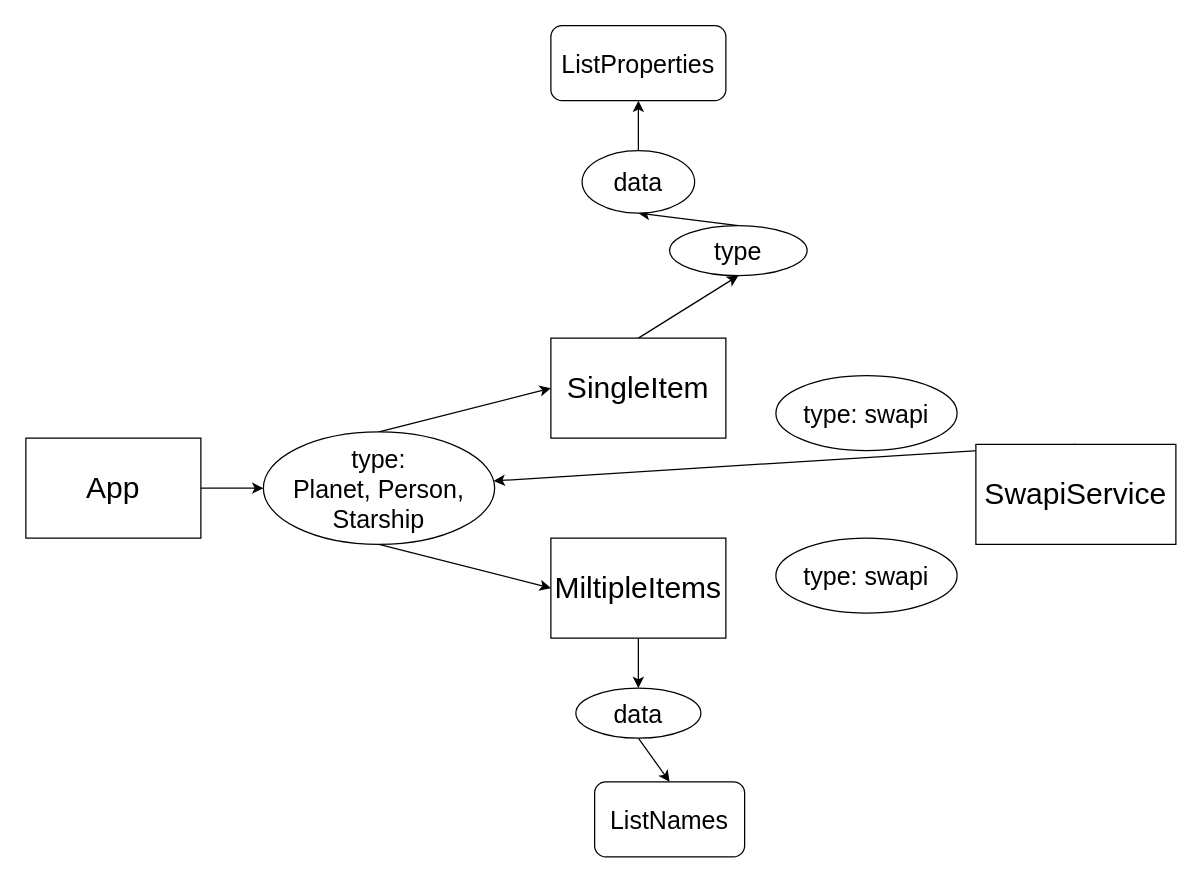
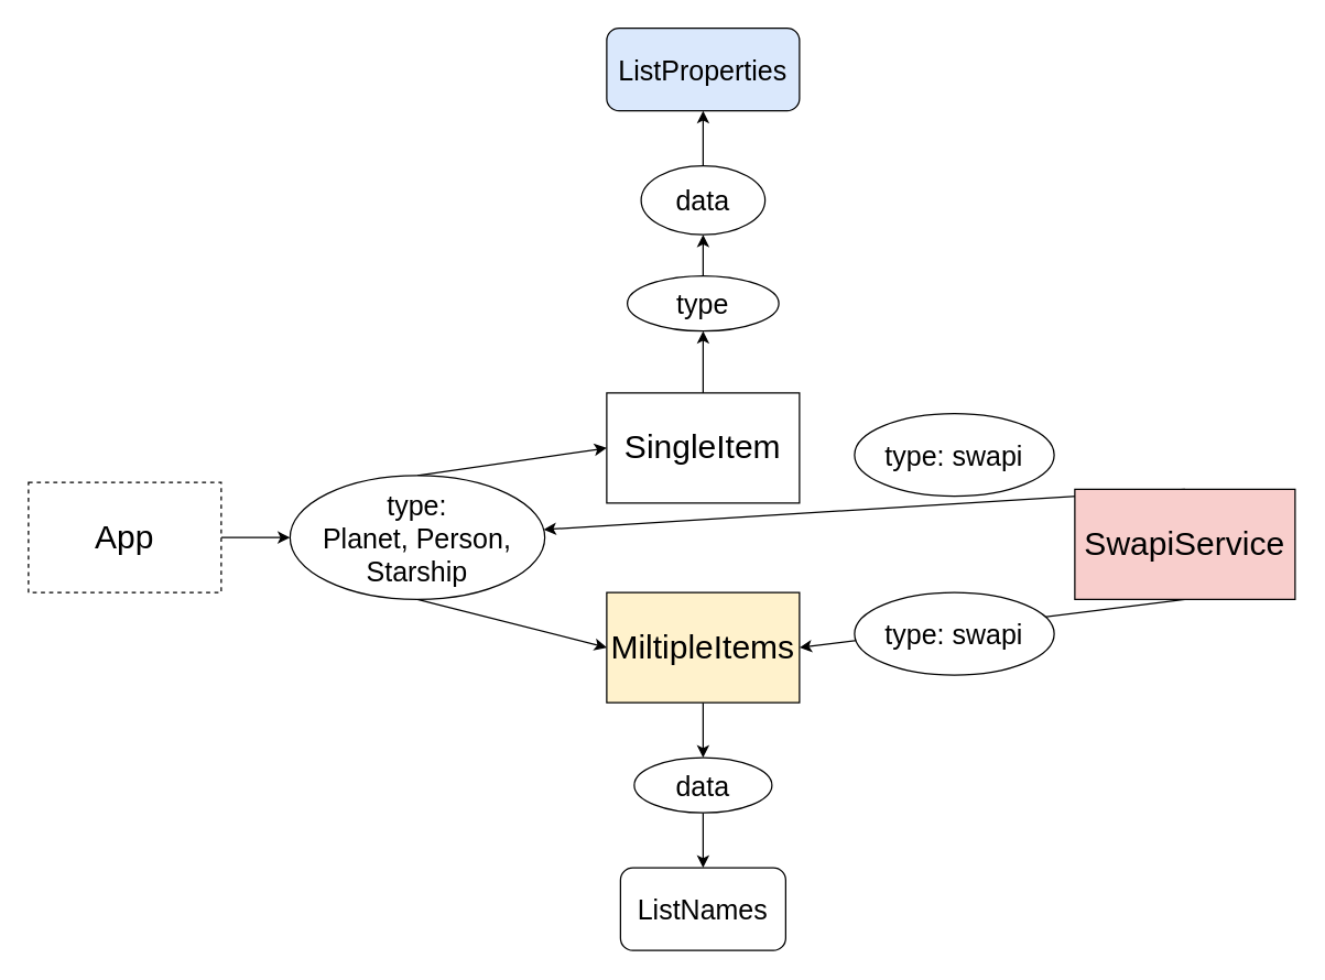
  <mxCell id="0" />
  <mxCell id="1" parent="0" />
  <mxCell id="2" style="edgeStyle=none;html=1;exitX=1;exitY=0.5;exitDx=0;exitDy=0;entryX=0;entryY=0.5;entryDx=0;entryDy=0;fontSize=20;" edge="1" parent="1" source="3"><mxGeometry relative="1" as="geometry"><mxPoint x="210" y="390" as="targetPoint" /></mxGeometry></mxCell>
- <mxCell id="3" value="App" style="rounded=0;whiteSpace=wrap;html=1;fontSize=24;" vertex="1" parent="1"><mxGeometry x="20" y="350" width="140" height="80" as="geometry" /></mxCell>
+ <mxCell id="3" value="App" style="rounded=0;whiteSpace=wrap;html=1;fontSize=24;dashed=1;" vertex="1" parent="1"><mxGeometry x="20" y="350" width="140" height="80" as="geometry" /></mxCell>
  <mxCell id="4" style="edgeStyle=none;html=1;exitX=0.5;exitY=0;exitDx=0;exitDy=0;entryX=0.5;entryY=1;entryDx=0;entryDy=0;fontSize=20;" edge="1" parent="1" source="5" target="17"><mxGeometry relative="1" as="geometry" /></mxCell>
- <mxCell id="5" value="SingleItem" style="rounded=0;whiteSpace=wrap;html=1;fontSize=24;" vertex="1" parent="1"><mxGeometry x="440" y="270" width="140" height="80" as="geometry" /></mxCell>
+ <mxCell id="5" value="SingleItem" style="rounded=0;whiteSpace=wrap;html=1;fontSize=24;" vertex="1" parent="1"><mxGeometry x="440" y="285" width="140" height="80" as="geometry" /></mxCell>
  <mxCell id="6" style="edgeStyle=none;html=1;exitX=0.5;exitY=1;exitDx=0;exitDy=0;entryX=0.5;entryY=0;entryDx=0;entryDy=0;fontSize=20;startArrow=none;" edge="1" parent="1" source="21" target="15"><mxGeometry relative="1" as="geometry" /></mxCell>
  <mxCell id="7" style="edgeStyle=none;html=1;exitX=0.5;exitY=1;exitDx=0;exitDy=0;entryX=0.5;entryY=0;entryDx=0;entryDy=0;fontSize=20;" edge="1" parent="1" source="8" target="21"><mxGeometry relative="1" as="geometry" /></mxCell>
- <mxCell id="8" value="MiltipleItems" style="rounded=0;whiteSpace=wrap;html=1;fontSize=24;" vertex="1" parent="1"><mxGeometry x="440" y="430" width="140" height="80" as="geometry" /></mxCell>
+ <mxCell id="8" value="MiltipleItems" style="rounded=0;whiteSpace=wrap;html=1;fontSize=24;fillColor=#fff2cc;" vertex="1" parent="1"><mxGeometry x="440" y="430" width="140" height="80" as="geometry" /></mxCell>
  <mxCell id="9" style="edgeStyle=none;html=1;exitX=0.5;exitY=0;exitDx=0;exitDy=0;entryX=0;entryY=0.5;entryDx=0;entryDy=0;fontSize=20;" edge="1" parent="1" target="5"><mxGeometry relative="1" as="geometry"><mxPoint x="302.5" y="345" as="sourcePoint" /></mxGeometry></mxCell>
  <mxCell id="10" style="edgeStyle=none;html=1;exitX=0.5;exitY=1;exitDx=0;exitDy=0;entryX=0;entryY=0.5;entryDx=0;entryDy=0;fontSize=20;" edge="1" parent="1" target="8"><mxGeometry relative="1" as="geometry"><mxPoint x="302.5" y="435" as="sourcePoint" /></mxGeometry></mxCell>
  <mxCell id="11" style="edgeStyle=none;html=1;exitX=0.5;exitY=0;exitDx=0;exitDy=0;fontSize=20;" edge="1" parent="1" source="13" target="20"><mxGeometry relative="1" as="geometry" /></mxCell>
- <mxCell id="13" value="SwapiService" style="rounded=0;whiteSpace=wrap;html=1;fontSize=24;" vertex="1" parent="1"><mxGeometry x="780" y="355" width="160" height="80" as="geometry" /></mxCell>
- <mxCell id="14" value="ListProperties" style="rounded=1;whiteSpace=wrap;html=1;fontSize=20;" vertex="1" parent="1"><mxGeometry x="440" y="20" width="140" height="60" as="geometry" /></mxCell>
- <mxCell id="15" value="ListNames" style="rounded=1;whiteSpace=wrap;html=1;fontSize=20;" vertex="1" parent="1"><mxGeometry x="475" y="625" width="120" height="60" as="geometry" /></mxCell>
+ <mxCell id="12" style="edgeStyle=none;html=1;exitX=0.5;exitY=1;exitDx=0;exitDy=0;entryX=1;entryY=0.5;entryDx=0;entryDy=0;fontSize=20;" edge="1" parent="1" source="13" target="8"><mxGeometry relative="1" as="geometry" /></mxCell>
+ <mxCell id="13" value="SwapiService" style="rounded=0;whiteSpace=wrap;html=1;fontSize=24;fillColor=#f8cecc;" vertex="1" parent="1"><mxGeometry x="780" y="355" width="160" height="80" as="geometry" /></mxCell>
+ <mxCell id="14" value="ListProperties" style="rounded=1;whiteSpace=wrap;html=1;fontSize=20;fillColor=#dae8fc;" vertex="1" parent="1"><mxGeometry x="440" y="20" width="140" height="60" as="geometry" /></mxCell>
+ <mxCell id="15" value="ListNames" style="rounded=1;whiteSpace=wrap;html=1;fontSize=20;" vertex="1" parent="1"><mxGeometry x="450" y="630" width="120" height="60" as="geometry" /></mxCell>
  <mxCell id="16" style="edgeStyle=none;html=1;exitX=0.5;exitY=0;exitDx=0;exitDy=0;entryX=0.5;entryY=1;entryDx=0;entryDy=0;fontSize=20;" edge="1" parent="1" source="17" target="23"><mxGeometry relative="1" as="geometry" /></mxCell>
- <mxCell id="17" value="type" style="ellipse;whiteSpace=wrap;html=1;fontSize=20;" vertex="1" parent="1"><mxGeometry x="535" y="180" width="110" height="40" as="geometry" /></mxCell>
+ <mxCell id="17" value="type" style="ellipse;whiteSpace=wrap;html=1;fontSize=20;" vertex="1" parent="1"><mxGeometry x="455" y="200" width="110" height="40" as="geometry" /></mxCell>
  <mxCell id="18" value="type: swapi" style="ellipse;whiteSpace=wrap;html=1;fontSize=20;" vertex="1" parent="1"><mxGeometry x="620" y="300" width="145" height="60" as="geometry" /></mxCell>
  <mxCell id="19" value="type: swapi" style="ellipse;whiteSpace=wrap;html=1;fontSize=20;" vertex="1" parent="1"><mxGeometry x="620" y="430" width="145" height="60" as="geometry" /></mxCell>
  <mxCell id="20" value="type:&lt;br style=&quot;font-size: 20px&quot;&gt;Planet, Person, Starship" style="ellipse;whiteSpace=wrap;html=1;fontSize=20;" vertex="1" parent="1"><mxGeometry x="210" y="345" width="185" height="90" as="geometry" /></mxCell>
  <mxCell id="21" value="data" style="ellipse;whiteSpace=wrap;html=1;fontSize=20;" vertex="1" parent="1"><mxGeometry x="460" y="550" width="100" height="40" as="geometry" /></mxCell>
  <mxCell id="22" style="edgeStyle=none;html=1;exitX=0.5;exitY=0;exitDx=0;exitDy=0;entryX=0.5;entryY=1;entryDx=0;entryDy=0;fontSize=20;" edge="1" parent="1" source="23" target="14"><mxGeometry relative="1" as="geometry" /></mxCell>
  <mxCell id="23" value="data" style="ellipse;whiteSpace=wrap;html=1;fontSize=20;" vertex="1" parent="1"><mxGeometry x="465" y="120" width="90" height="50" as="geometry" /></mxCell>
